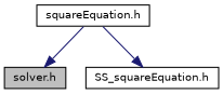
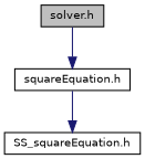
  digraph {
    node [color=black fillcolor=white fontname=Helvetica fontsize=10 shape=record style=filled]
    edge [color=midnightblue fontname=Helvetica fontsize=10 labelfontname=Helvetica labelfontsize=10 style=solid]
    n1 [fillcolor=grey75 fontcolor=black height=0.2 label="solver.h" width=0.4]
    n2 [height=0.2 label="squareEquation.h" width=0.4]
    n3 [height=0.2 label="SS_squareEquation.h" width=0.4]
-   n2 -> n1
+   n1 -> n2
    n2 -> n3
  }
